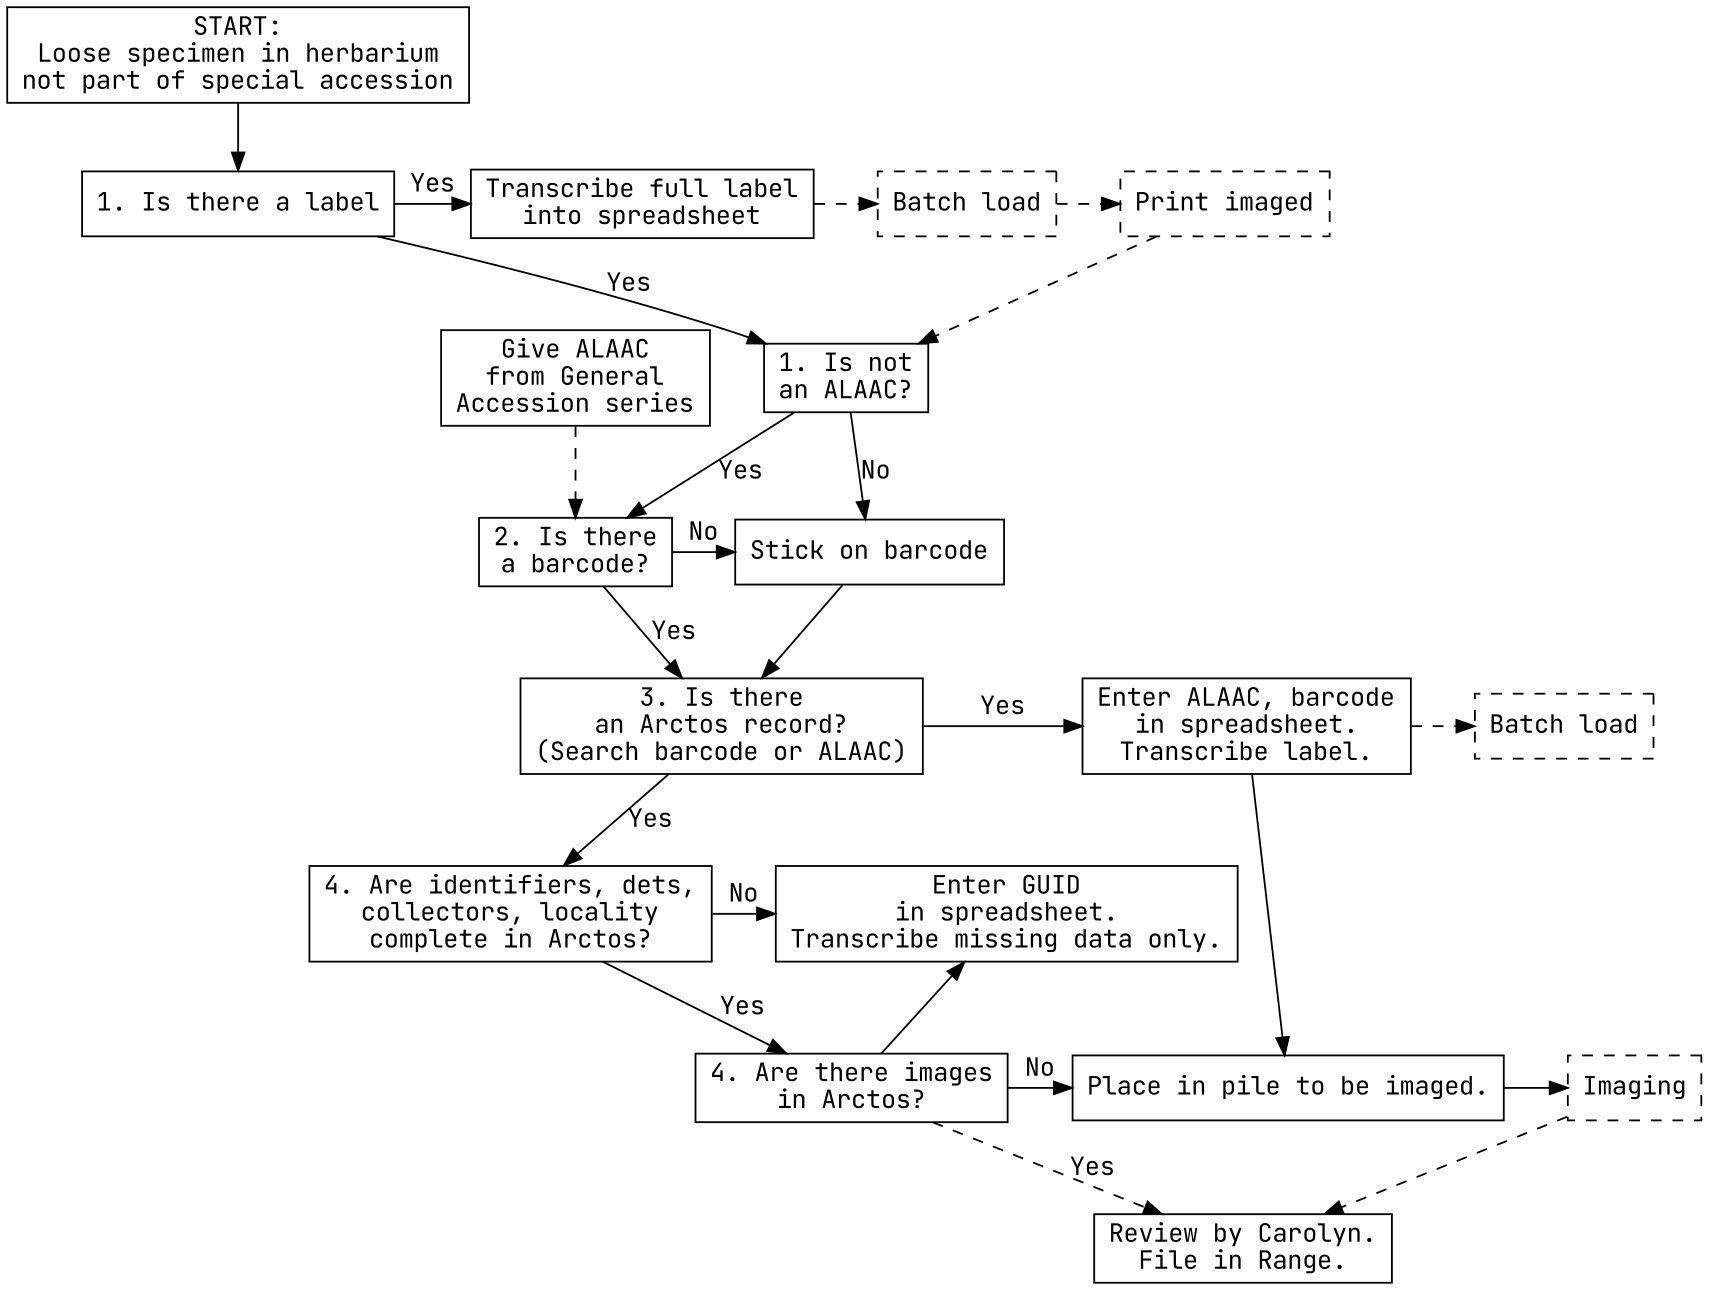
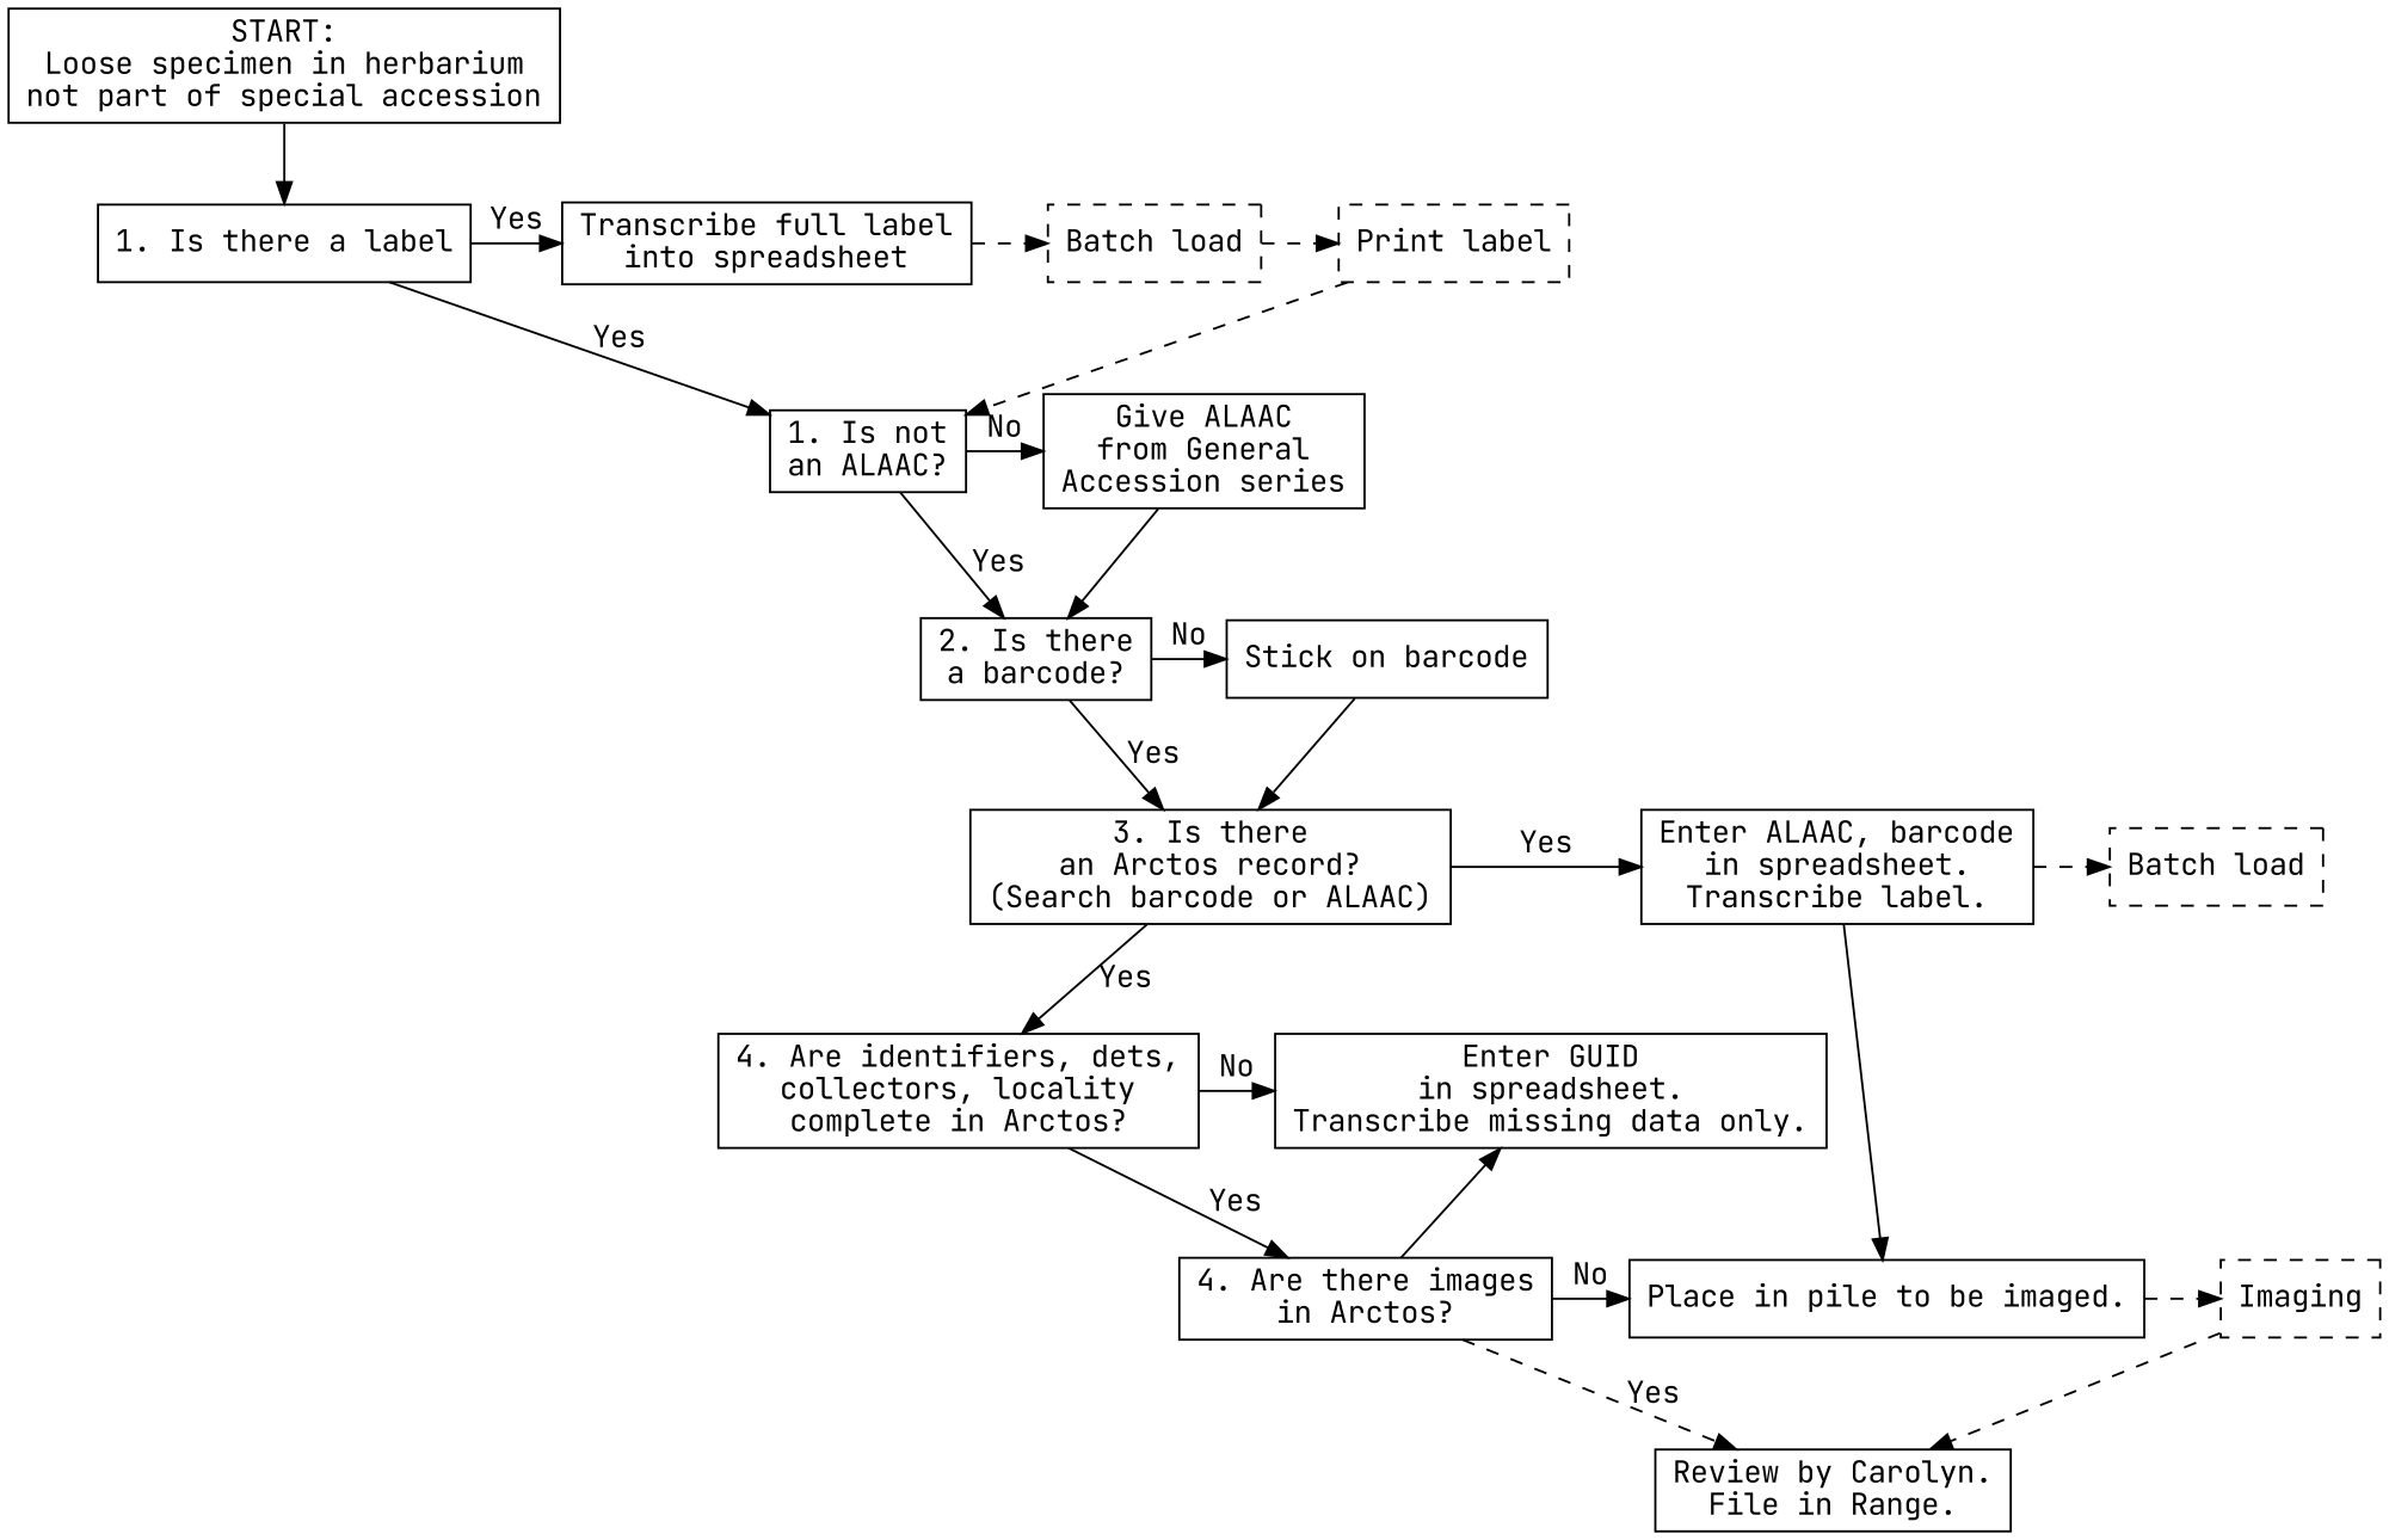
  digraph {
    fontname="JetBrains Mono"
    newrank=true
    ranksep=0.5
    node [fontname="JetBrains Mono" shape=box]
    edge [fontname="JetBrains Mono"]
    n1 [label="1. Is there a label"]
    n2 [label="Transcribe full label\ninto spreadsheet"]
    n3 [label="Batch load" style=dashed]
-   n4 [label="Print imaged" style=dashed]
+   n4 [label="Print label" style=dashed]
    n5 [label="1. Is not\nan ALAAC?"]
    n6 [label="Give ALAAC\nfrom General\nAccession series"]
    n7 [label="2. Is there\na barcode?"]
    n8 [label="Stick on barcode"]
    n9 [label="3. Is there\nan Arctos record?\n(Search barcode or ALAAC)"]
    n10 [label="Enter ALAAC, barcode\nin spreadsheet.\nTranscribe label."]
    n11 [label="Batch load" style=dashed]
    n12 [label="4. Are identifiers, dets,\ncollectors, locality\ncomplete in Arctos?"]
    n13 [label="Enter GUID\nin spreadsheet.\nTranscribe missing data only."]
    n14 [label="Place in pile to be imaged."]
    Imaging [style=dashed]
    n16 [label="4. Are there images\nin Arctos?"]
    n17 [label="Review by Carolyn.\nFile in Range."]
    n18 [label="START:\nLoose specimen in herbarium\nnot part of special accession"]
    subgraph sub_1 {
      rank=same
      n1
      n2
      n3
      n4
    }
    subgraph sub_2 {
      rank=same
      n5
      n6
    }
    subgraph sub_3 {
      rank=same
      n7
      n8
    }
    subgraph sub_4 {
      rank=same
      n9
      n10
      n11
    }
    subgraph sub_5 {
      rank=same
      n12
      n13
    }
    subgraph sub_6 {
      rank=same
      n14
      Imaging
      n16
    }
    n1 -> n2 [label=Yes]
    n1 -> n5 [label=Yes]
    n2 -> n3 [style=dashed]
    n3 -> n4 [style=dashed]
    n4 -> n5 [style=dashed]
-   n5 -> n8 [label=No]
+   n5 -> n6 [label=No]
    n5 -> n7 [label=Yes]
-   n6 -> n7 [style=dashed]
+   n6 -> n7
    n7 -> n8 [label=No]
    n7 -> n9 [label=Yes]
    n8 -> n9
    n9 -> n10 [label=Yes]
    n9 -> n12 [label=Yes]
    n10 -> n11 [style=dashed]
    n10 -> n14
    n12 -> n13 [label=No]
    n12 -> n16 [label=Yes]
-   n14 -> Imaging [style=solid]
+   n14 -> Imaging [style=dashed]
    Imaging -> n17 [style=dashed]
    n16 -> n13
    n16 -> n14 [label=No]
    n16 -> n17 [label=Yes style=dashed]
    n18 -> n1
  }
